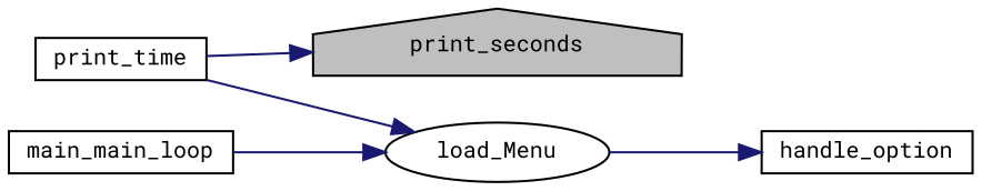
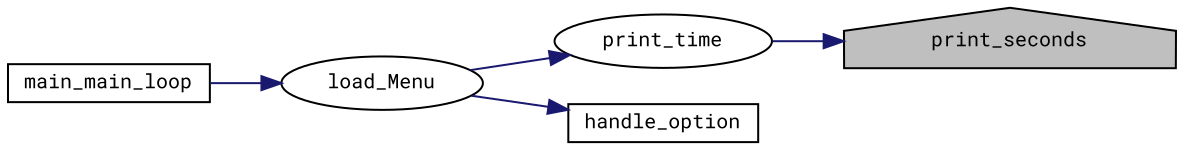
  digraph {
    fontname="Roboto Mono"
    rankdir=RL
    node [color=black fillcolor=white fontname="Roboto Mono" fontsize=10 shape=ellipse style=filled]
    edge [color=midnightblue dir=back fontname="Roboto Mono" fontsize=10 labelfontname=Helvetica labelfontsize=10 style=solid]
    n1 [fillcolor=grey75 fontcolor=black height=0.2 label=print_seconds shape=house width=0.4]
-   n2 [height=0.2 label=print_time shape=box width=0.4]
+   n2 [height=0.2 label=print_time width=0.4]
    n3 [height=0.2 label=load_Menu width=0.4]
    n4 [height=0.2 label=main_main_loop shape=box width=0.4]
    n5 [height=0.2 label=handle_option shape=box width=0.4]
    n1 -> n2
-   n3 -> n2
+   n2 -> n3
    n3 -> n4
    n5 -> n3
  }
